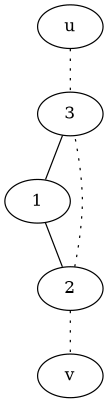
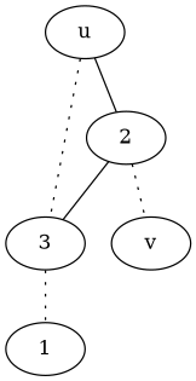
  graph {
    u [rank=1]
    3
    1
    2
    v [rank=1]
    u -- 3 [style=dotted]
-   3 -- 1
-   1 -- 2
-   2 -- 3 [style=dotted]
+   3 -- 1 [style=dotted]
+   u -- 2
+   2 -- 3
    2 -- v [style=dotted]
  }
